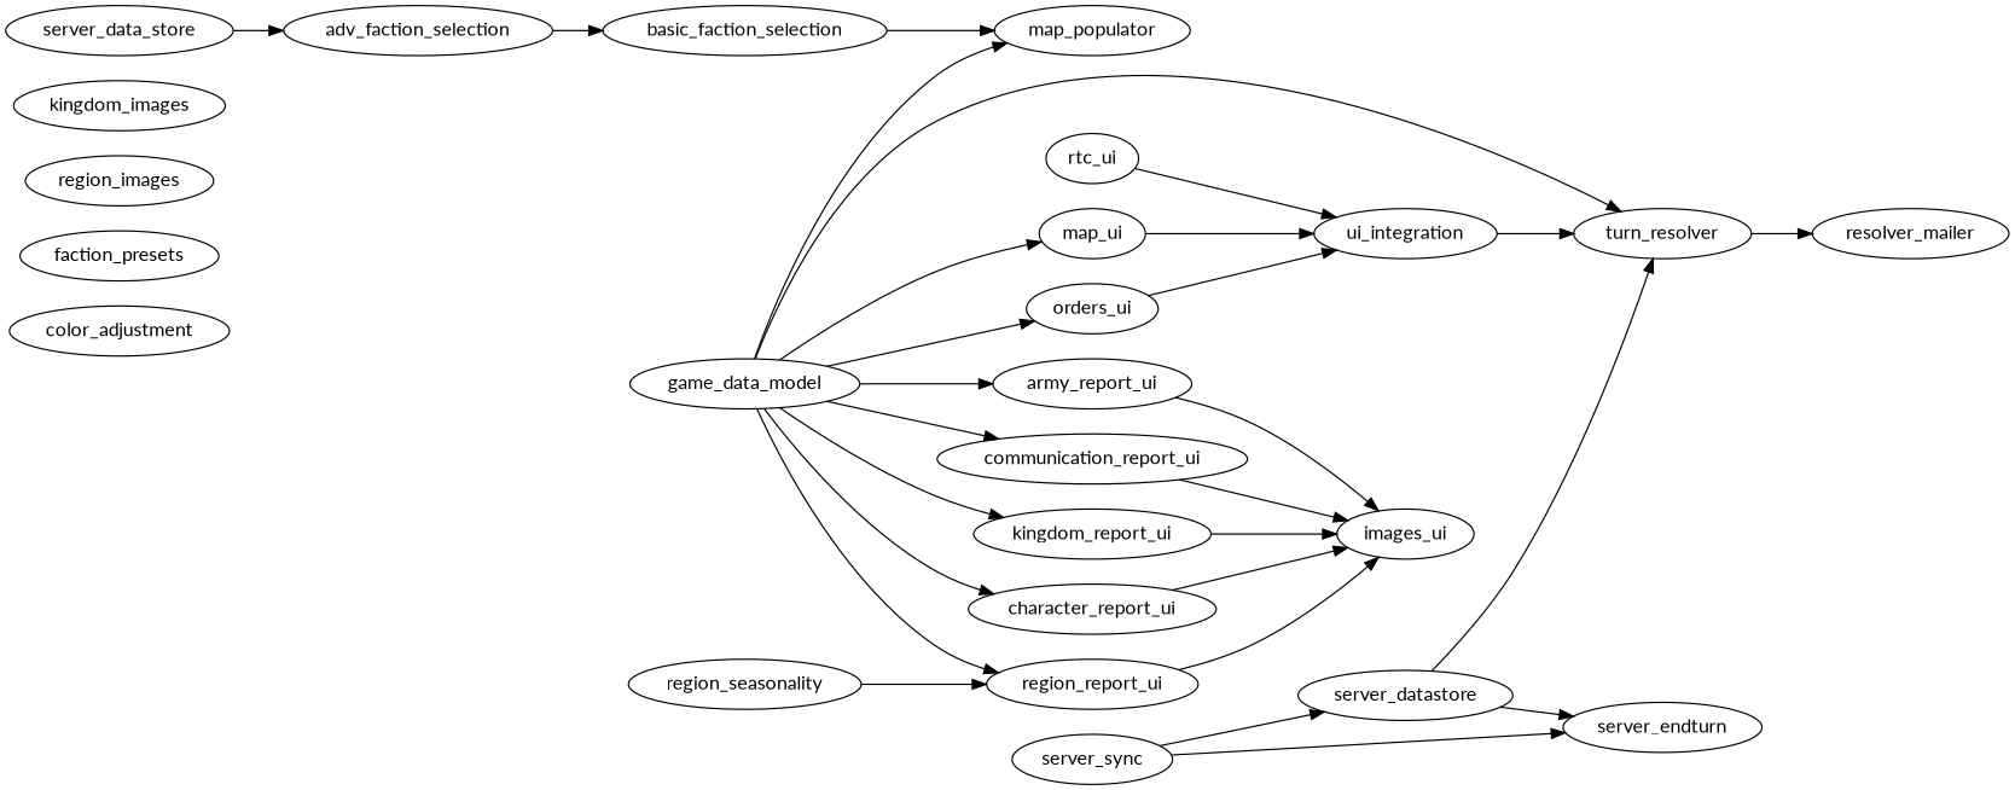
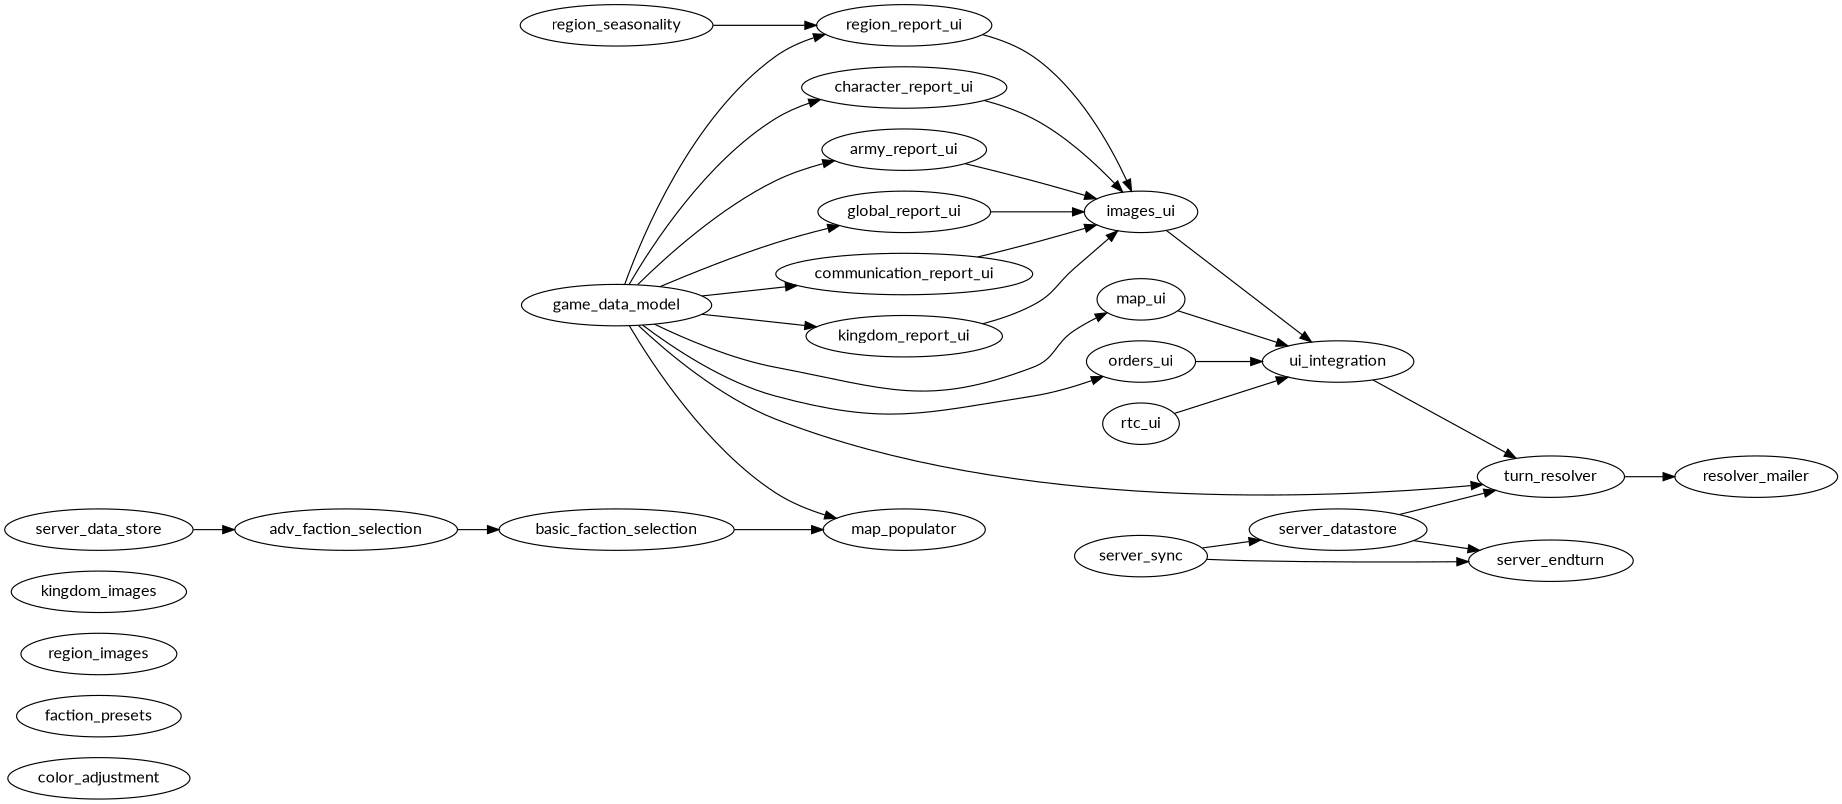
  digraph {
    fontname=Lato
    rankdir=LR
    node [fontname=Lato]
    edge [fontname=Lato]
    color_adjustment
    faction_presets
    region_images
    kingdom_images
    region_seasonality
    region_report_ui
    n7 [label=images_ui]
    ui_integration
    basic_faction_selection
    map_populator
    adv_faction_selection
    server_data_store
    game_data_model
    map_ui
    orders_ui
    character_report_ui
    army_report_ui
+   global_report_ui
    communication_report_ui
    kingdom_report_ui
    turn_resolver
    resolver_mailer
    server_sync
    server_datastore
    server_endturn
    rtc_ui
    region_seasonality -> region_report_ui
    region_report_ui -> n7
+   n7 -> ui_integration
    ui_integration -> turn_resolver
    basic_faction_selection -> map_populator
    adv_faction_selection -> basic_faction_selection
    server_data_store -> adv_faction_selection
    game_data_model -> region_report_ui
    game_data_model -> map_populator
    game_data_model -> map_ui
    game_data_model -> orders_ui
    game_data_model -> character_report_ui
    game_data_model -> army_report_ui
+   game_data_model -> global_report_ui
    game_data_model -> communication_report_ui
    game_data_model -> kingdom_report_ui
    game_data_model -> turn_resolver
    map_ui -> ui_integration
    orders_ui -> ui_integration
    character_report_ui -> n7
    army_report_ui -> n7
+   global_report_ui -> n7
    communication_report_ui -> n7
    kingdom_report_ui -> n7
    turn_resolver -> resolver_mailer
    server_sync -> server_datastore
    server_sync -> server_endturn
    server_datastore -> turn_resolver
    server_datastore -> server_endturn
    rtc_ui -> ui_integration
  }
